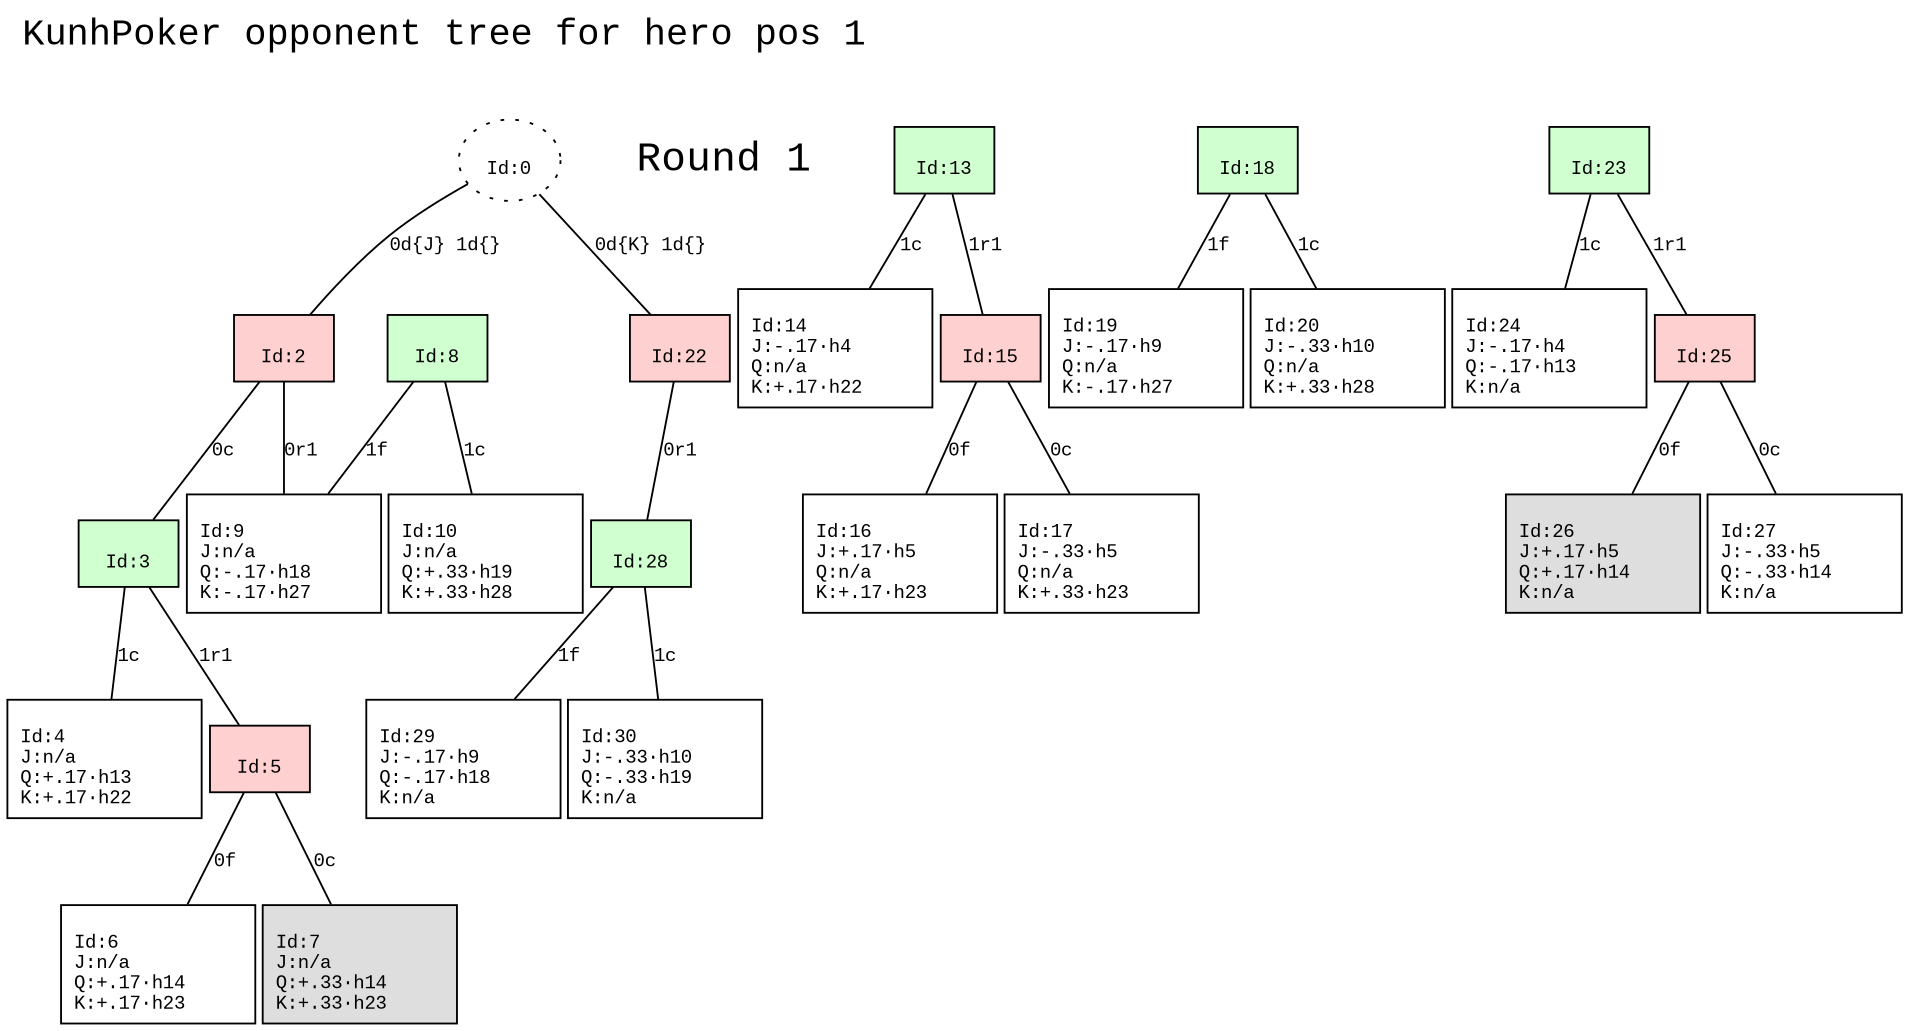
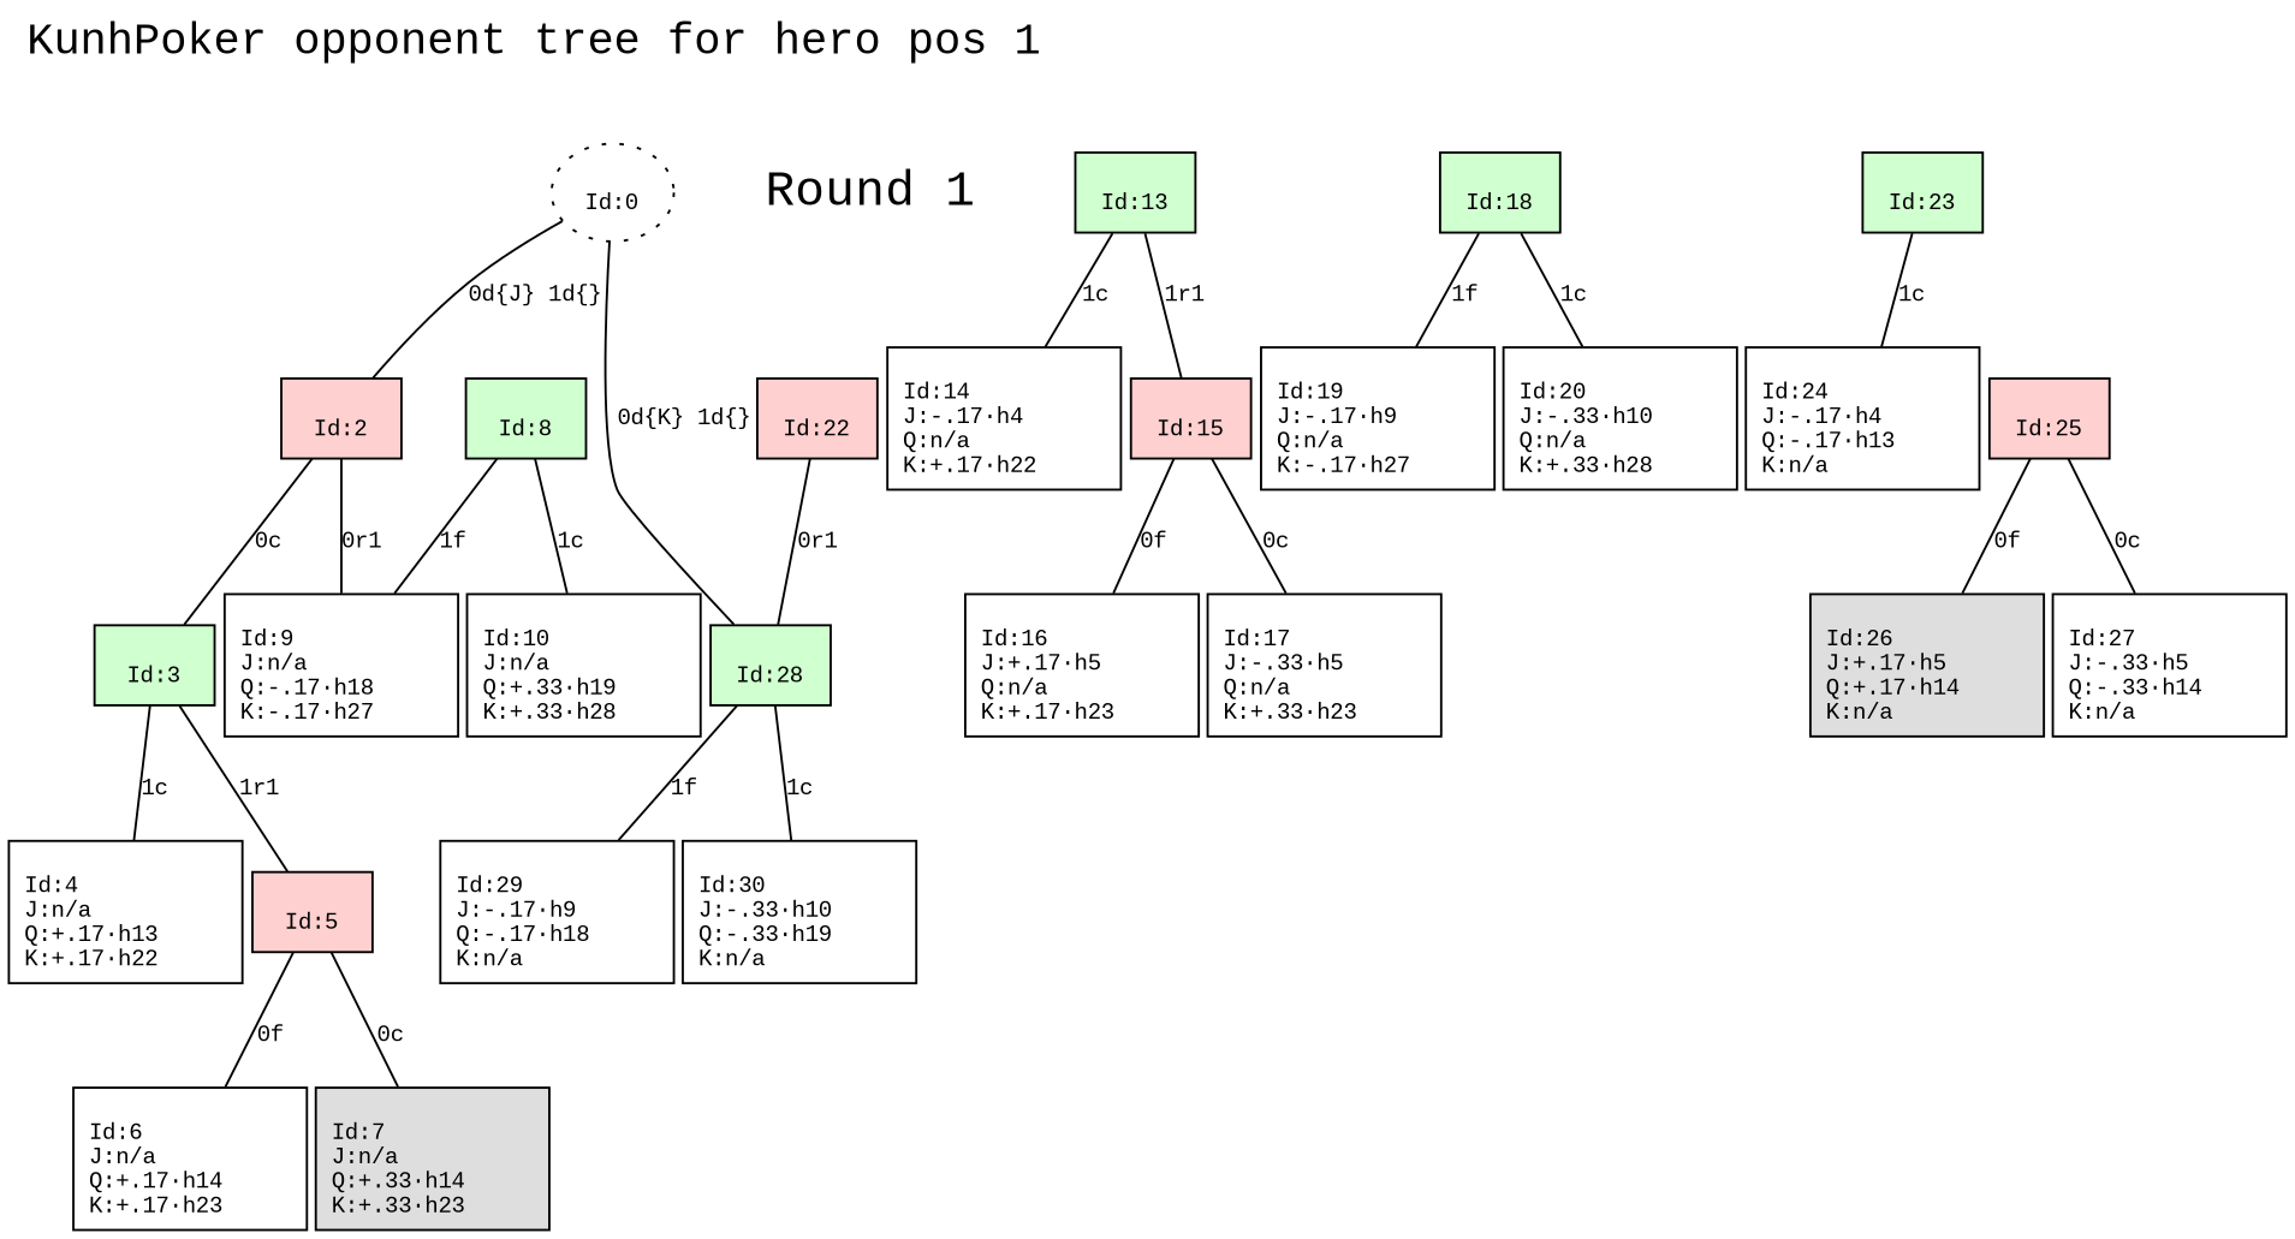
  digraph {
    fontname="Liberation Mono"
    fontsize=20
    label="KunhPoker opponent tree for hero pos 1"
    labeljust=l
    labelloc=t
    nodesep=0.05
    node [fillcolor="#FFFFFF" fontname="Liberation Mono" fontsize=10 margin="0.1,0.05" shape=box style=filled]
    edge [arrowhead=none fontname="Liberation Mono" fontsize=10]
    n1 [label=<<BR ALIGN="LEFT"/>Id:0<BR ALIGN="LEFT"/>> shape=ellipse style="filled, dotted"]
    n2 [color=red fontsize=22 label="Round 1" peripheries=0 style=bold fillcolor="" margin="" shape=""]
    n3 [fillcolor="#FFD0D0" label=<<BR ALIGN="LEFT"/>Id:2<BR ALIGN="LEFT"/>>]
    n4 [fillcolor="#FFD0D0" label=<<BR ALIGN="LEFT"/>Id:22<BR ALIGN="LEFT"/>>]
    n5 [label=<<BR ALIGN="LEFT"/>Id:4<BR ALIGN="LEFT"/>J:n/a     <BR ALIGN="LEFT"/>Q:+.17·h13     <BR ALIGN="LEFT"/>K:+.17·h22     <BR ALIGN="LEFT"/>>]
    n6 [fillcolor="#D0FFD0" label=<<BR ALIGN="LEFT"/>Id:3<BR ALIGN="LEFT"/>>]
    n7 [fillcolor="#FFD0D0" label=<<BR ALIGN="LEFT"/>Id:5<BR ALIGN="LEFT"/>>]
    n8 [label=<<BR ALIGN="LEFT"/>Id:6<BR ALIGN="LEFT"/>J:n/a     <BR ALIGN="LEFT"/>Q:+.17·h14     <BR ALIGN="LEFT"/>K:+.17·h23     <BR ALIGN="LEFT"/>>]
    n9 [fillcolor="#DEDEDE" label=<<BR ALIGN="LEFT"/>Id:7<BR ALIGN="LEFT"/>J:n/a     <BR ALIGN="LEFT"/>Q:+.33·h14     <BR ALIGN="LEFT"/>K:+.33·h23     <BR ALIGN="LEFT"/>>]
    n10 [label=<<BR ALIGN="LEFT"/>Id:9<BR ALIGN="LEFT"/>J:n/a     <BR ALIGN="LEFT"/>Q:-.17·h18     <BR ALIGN="LEFT"/>K:-.17·h27     <BR ALIGN="LEFT"/>>]
    n11 [fillcolor="#D0FFD0" label=<<BR ALIGN="LEFT"/>Id:8<BR ALIGN="LEFT"/>>]
    n12 [label=<<BR ALIGN="LEFT"/>Id:10<BR ALIGN="LEFT"/>J:n/a     <BR ALIGN="LEFT"/>Q:+.33·h19     <BR ALIGN="LEFT"/>K:+.33·h28     <BR ALIGN="LEFT"/>>]
    n13 [fillcolor="#D0FFD0" label=<<BR ALIGN="LEFT"/>Id:28<BR ALIGN="LEFT"/>>]
    n14 [label=<<BR ALIGN="LEFT"/>Id:14<BR ALIGN="LEFT"/>J:-.17·h4     <BR ALIGN="LEFT"/>Q:n/a     <BR ALIGN="LEFT"/>K:+.17·h22     <BR ALIGN="LEFT"/>>]
    n15 [fillcolor="#D0FFD0" label=<<BR ALIGN="LEFT"/>Id:13<BR ALIGN="LEFT"/>>]
    n16 [fillcolor="#FFD0D0" label=<<BR ALIGN="LEFT"/>Id:15<BR ALIGN="LEFT"/>>]
    n17 [label=<<BR ALIGN="LEFT"/>Id:16<BR ALIGN="LEFT"/>J:+.17·h5     <BR ALIGN="LEFT"/>Q:n/a     <BR ALIGN="LEFT"/>K:+.17·h23     <BR ALIGN="LEFT"/>>]
    n18 [label=<<BR ALIGN="LEFT"/>Id:17<BR ALIGN="LEFT"/>J:-.33·h5     <BR ALIGN="LEFT"/>Q:n/a     <BR ALIGN="LEFT"/>K:+.33·h23     <BR ALIGN="LEFT"/>>]
    n19 [fillcolor="#D0FFD0" label=<<BR ALIGN="LEFT"/>Id:18<BR ALIGN="LEFT"/>>]
    n20 [label=<<BR ALIGN="LEFT"/>Id:19<BR ALIGN="LEFT"/>J:-.17·h9     <BR ALIGN="LEFT"/>Q:n/a     <BR ALIGN="LEFT"/>K:-.17·h27     <BR ALIGN="LEFT"/>>]
    n21 [label=<<BR ALIGN="LEFT"/>Id:20<BR ALIGN="LEFT"/>J:-.33·h10     <BR ALIGN="LEFT"/>Q:n/a     <BR ALIGN="LEFT"/>K:+.33·h28     <BR ALIGN="LEFT"/>>]
    n22 [label=<<BR ALIGN="LEFT"/>Id:24<BR ALIGN="LEFT"/>J:-.17·h4     <BR ALIGN="LEFT"/>Q:-.17·h13     <BR ALIGN="LEFT"/>K:n/a     <BR ALIGN="LEFT"/>>]
    n23 [fillcolor="#D0FFD0" label=<<BR ALIGN="LEFT"/>Id:23<BR ALIGN="LEFT"/>>]
    n24 [fillcolor="#FFD0D0" label=<<BR ALIGN="LEFT"/>Id:25<BR ALIGN="LEFT"/>>]
    n25 [fillcolor="#DEDEDE" label=<<BR ALIGN="LEFT"/>Id:26<BR ALIGN="LEFT"/>J:+.17·h5     <BR ALIGN="LEFT"/>Q:+.17·h14     <BR ALIGN="LEFT"/>K:n/a     <BR ALIGN="LEFT"/>>]
    n26 [label=<<BR ALIGN="LEFT"/>Id:27<BR ALIGN="LEFT"/>J:-.33·h5     <BR ALIGN="LEFT"/>Q:-.33·h14     <BR ALIGN="LEFT"/>K:n/a     <BR ALIGN="LEFT"/>>]
    n27 [label=<<BR ALIGN="LEFT"/>Id:29<BR ALIGN="LEFT"/>J:-.17·h9     <BR ALIGN="LEFT"/>Q:-.17·h18     <BR ALIGN="LEFT"/>K:n/a     <BR ALIGN="LEFT"/>>]
    n28 [label=<<BR ALIGN="LEFT"/>Id:30<BR ALIGN="LEFT"/>J:-.33·h10     <BR ALIGN="LEFT"/>Q:-.33·h19     <BR ALIGN="LEFT"/>K:n/a     <BR ALIGN="LEFT"/>>]
    subgraph sub_1 {
      rank=same
      n1
      n2
    }
    n1 -> n3 [label="0d{J} 1d{}"]
-   n1 -> n4 [label="0d{K} 1d{}"]
+   n1 -> n13 [label="0d{K} 1d{}"]
    n3 -> n6 [label="0c"]
    n3 -> n10 [label="0r1"]
    n4 -> n13 [label="0r1"]
    n6 -> n5 [label="1c"]
    n6 -> n7 [label="1r1"]
    n7 -> n8 [label="0f"]
    n7 -> n9 [label="0c"]
    n11 -> n10 [label="1f"]
    n11 -> n12 [label="1c"]
    n13 -> n27 [label="1f"]
    n13 -> n28 [label="1c"]
    n15 -> n14 [label="1c"]
    n15 -> n16 [label="1r1"]
    n16 -> n17 [label="0f"]
    n16 -> n18 [label="0c"]
    n19 -> n20 [label="1f"]
    n19 -> n21 [label="1c"]
    n23 -> n22 [label="1c"]
-   n23 -> n24 [label="1r1"]
    n24 -> n25 [label="0f"]
    n24 -> n26 [label="0c"]
  }
